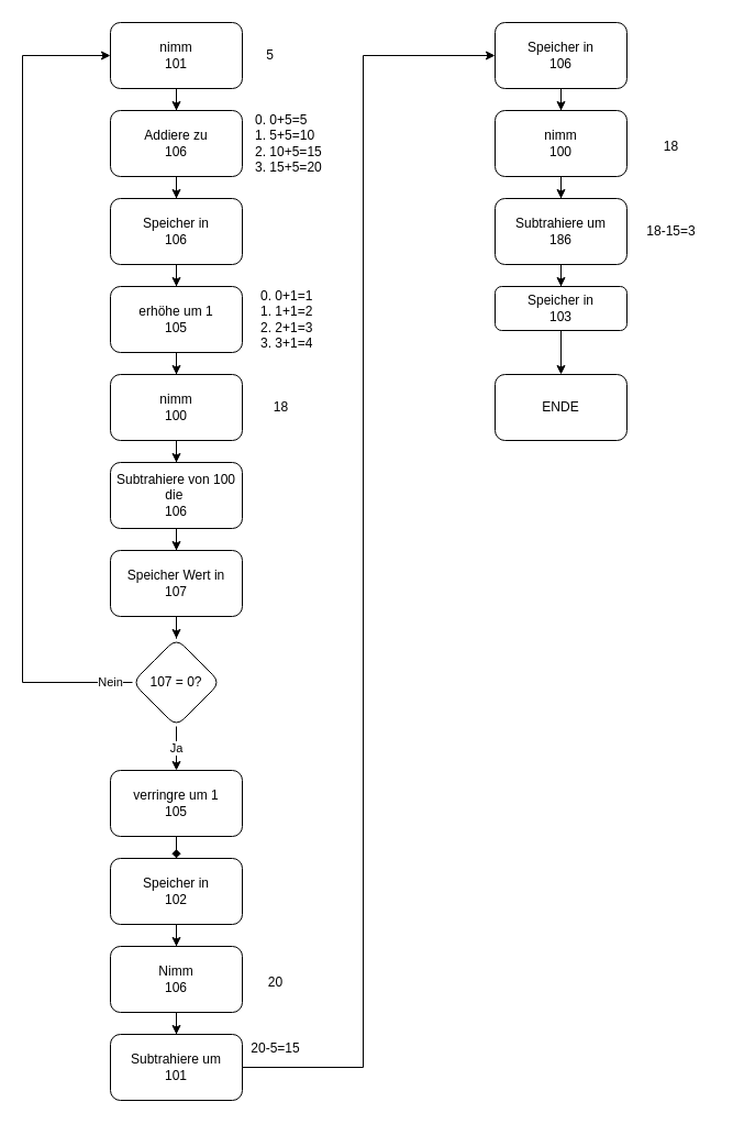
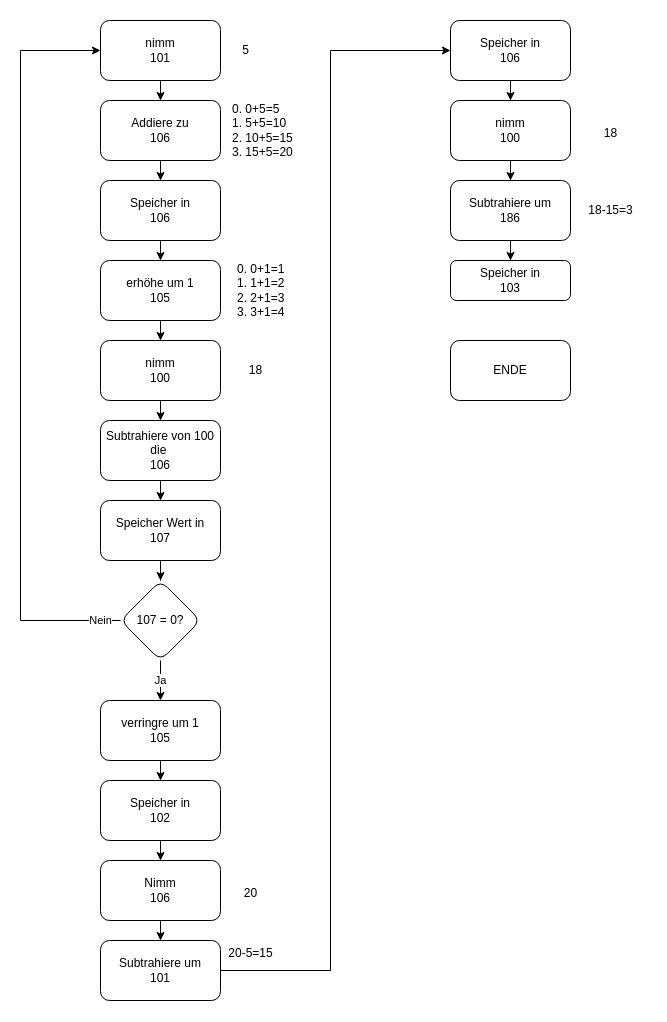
  <mxCell id="0" />
  <mxCell id="1" parent="0" />
  <mxCell id="2" value="" style="edgeStyle=orthogonalEdgeStyle;rounded=0;orthogonalLoop=1;jettySize=auto;html=1;" edge="1" parent="1" source="3" target="5"><mxGeometry relative="1" as="geometry" /></mxCell>
  <mxCell id="3" value="nimm&lt;br&gt;101" style="rounded=1;whiteSpace=wrap;html=1;" vertex="1" parent="1"><mxGeometry x="100" y="20" width="120" height="60" as="geometry" /></mxCell>
  <mxCell id="4" value="" style="edgeStyle=orthogonalEdgeStyle;rounded=0;orthogonalLoop=1;jettySize=auto;html=1;" edge="1" parent="1" source="5" target="7"><mxGeometry relative="1" as="geometry" /></mxCell>
  <mxCell id="5" value="Addiere zu&lt;br&gt;106" style="rounded=1;whiteSpace=wrap;html=1;" vertex="1" parent="1"><mxGeometry x="100" y="100" width="120" height="60" as="geometry" /></mxCell>
  <mxCell id="6" value="" style="edgeStyle=orthogonalEdgeStyle;rounded=0;orthogonalLoop=1;jettySize=auto;html=1;" edge="1" parent="1" source="7" target="9"><mxGeometry relative="1" as="geometry" /></mxCell>
  <mxCell id="7" value="Speicher in&lt;br&gt;106" style="rounded=1;whiteSpace=wrap;html=1;" vertex="1" parent="1"><mxGeometry x="100" y="180" width="120" height="60" as="geometry" /></mxCell>
  <mxCell id="8" value="" style="edgeStyle=orthogonalEdgeStyle;rounded=0;orthogonalLoop=1;jettySize=auto;html=1;" edge="1" parent="1" source="9" target="11"><mxGeometry relative="1" as="geometry" /></mxCell>
  <mxCell id="9" value="erhöhe um 1&lt;br&gt;105" style="whiteSpace=wrap;html=1;rounded=1;" vertex="1" parent="1"><mxGeometry x="100" y="260" width="120" height="60" as="geometry" /></mxCell>
  <mxCell id="10" value="" style="edgeStyle=orthogonalEdgeStyle;rounded=0;orthogonalLoop=1;jettySize=auto;html=1;" edge="1" parent="1" source="11" target="13"><mxGeometry relative="1" as="geometry" /></mxCell>
  <mxCell id="11" value="nimm&lt;br&gt;100" style="whiteSpace=wrap;html=1;rounded=1;" vertex="1" parent="1"><mxGeometry x="100" y="340" width="120" height="60" as="geometry" /></mxCell>
  <mxCell id="12" value="" style="edgeStyle=orthogonalEdgeStyle;rounded=0;orthogonalLoop=1;jettySize=auto;html=1;" edge="1" parent="1" source="13" target="15"><mxGeometry relative="1" as="geometry" /></mxCell>
  <mxCell id="13" value="Subtrahiere von 100&lt;br&gt;die&amp;nbsp;&lt;br&gt;106" style="whiteSpace=wrap;html=1;rounded=1;" vertex="1" parent="1"><mxGeometry x="100" y="420" width="120" height="60" as="geometry" /></mxCell>
  <mxCell id="14" value="" style="edgeStyle=orthogonalEdgeStyle;rounded=0;orthogonalLoop=1;jettySize=auto;html=1;" edge="1" parent="1" source="15" target="18"><mxGeometry relative="1" as="geometry" /></mxCell>
  <mxCell id="15" value="Speicher Wert in&lt;br&gt;107" style="whiteSpace=wrap;html=1;rounded=1;" vertex="1" parent="1"><mxGeometry x="100" y="500" width="120" height="60" as="geometry" /></mxCell>
  <mxCell id="16" value="Nein" style="edgeStyle=orthogonalEdgeStyle;rounded=0;orthogonalLoop=1;jettySize=auto;html=1;exitX=0;exitY=0.5;exitDx=0;exitDy=0;entryX=0;entryY=0.5;entryDx=0;entryDy=0;" edge="1" parent="1" source="18" target="3"><mxGeometry x="-0.947" relative="1" as="geometry"><Array as="points"><mxPoint x="20" y="620" /><mxPoint x="20" y="50" /></Array><mxPoint as="offset" /></mxGeometry></mxCell>
  <mxCell id="17" value="Ja" style="edgeStyle=orthogonalEdgeStyle;rounded=0;orthogonalLoop=1;jettySize=auto;html=1;" edge="1" parent="1" source="18" target="20"><mxGeometry relative="1" as="geometry" /></mxCell>
  <mxCell id="18" value="107 = 0?" style="rhombus;whiteSpace=wrap;html=1;rounded=1;" vertex="1" parent="1"><mxGeometry x="120" y="580" width="80" height="80" as="geometry" /></mxCell>
- <mxCell id="19" value="" style="edgeStyle=orthogonalEdgeStyle;rounded=0;orthogonalLoop=1;jettySize=auto;html=1;endArrow=diamond;" edge="1" parent="1" source="20" target="22"><mxGeometry relative="1" as="geometry" /></mxCell>
+ <mxCell id="19" value="" style="edgeStyle=orthogonalEdgeStyle;rounded=0;orthogonalLoop=1;jettySize=auto;html=1;" edge="1" parent="1" source="20" target="22"><mxGeometry relative="1" as="geometry" /></mxCell>
  <mxCell id="20" value="verringre um 1&lt;br&gt;105" style="whiteSpace=wrap;html=1;rounded=1;" vertex="1" parent="1"><mxGeometry x="100" y="700" width="120" height="60" as="geometry" /></mxCell>
  <mxCell id="21" value="" style="edgeStyle=orthogonalEdgeStyle;rounded=0;orthogonalLoop=1;jettySize=auto;html=1;" edge="1" parent="1" source="22" target="24"><mxGeometry relative="1" as="geometry" /></mxCell>
  <mxCell id="22" value="Speicher in&lt;br&gt;102" style="whiteSpace=wrap;html=1;rounded=1;" vertex="1" parent="1"><mxGeometry x="100" y="780" width="120" height="60" as="geometry" /></mxCell>
  <mxCell id="23" value="" style="edgeStyle=orthogonalEdgeStyle;rounded=0;orthogonalLoop=1;jettySize=auto;html=1;" edge="1" parent="1" source="24" target="26"><mxGeometry relative="1" as="geometry" /></mxCell>
  <mxCell id="24" value="Nimm&lt;br&gt;106" style="whiteSpace=wrap;html=1;rounded=1;" vertex="1" parent="1"><mxGeometry x="100" y="860" width="120" height="60" as="geometry" /></mxCell>
  <mxCell id="25" value="" style="edgeStyle=orthogonalEdgeStyle;rounded=0;orthogonalLoop=1;jettySize=auto;html=1;entryX=0;entryY=0.5;entryDx=0;entryDy=0;" edge="1" parent="1" source="26" target="28"><mxGeometry relative="1" as="geometry"><Array as="points"><mxPoint x="330" y="970" /><mxPoint x="330" y="50" /></Array></mxGeometry></mxCell>
  <mxCell id="26" value="Subtrahiere um&lt;br&gt;101" style="whiteSpace=wrap;html=1;rounded=1;" vertex="1" parent="1"><mxGeometry x="100" y="940" width="120" height="60" as="geometry" /></mxCell>
  <mxCell id="27" value="" style="edgeStyle=orthogonalEdgeStyle;rounded=0;orthogonalLoop=1;jettySize=auto;html=1;" edge="1" parent="1" source="28" target="30"><mxGeometry relative="1" as="geometry" /></mxCell>
  <mxCell id="28" value="Speicher in&lt;br&gt;106" style="whiteSpace=wrap;html=1;rounded=1;" vertex="1" parent="1"><mxGeometry x="450" y="20" width="120" height="60" as="geometry" /></mxCell>
  <mxCell id="29" value="" style="edgeStyle=orthogonalEdgeStyle;rounded=0;orthogonalLoop=1;jettySize=auto;html=1;" edge="1" parent="1" source="30" target="32"><mxGeometry relative="1" as="geometry" /></mxCell>
  <mxCell id="30" value="nimm&lt;br&gt;100" style="whiteSpace=wrap;html=1;rounded=1;" vertex="1" parent="1"><mxGeometry x="450" y="100" width="120" height="60" as="geometry" /></mxCell>
  <mxCell id="31" value="" style="edgeStyle=orthogonalEdgeStyle;rounded=0;orthogonalLoop=1;jettySize=auto;html=1;" edge="1" parent="1" source="32" target="34"><mxGeometry relative="1" as="geometry" /></mxCell>
  <mxCell id="32" value="Subtrahiere um&lt;br&gt;186" style="whiteSpace=wrap;html=1;rounded=1;" vertex="1" parent="1"><mxGeometry x="450" y="180" width="120" height="60" as="geometry" /></mxCell>
- <mxCell id="33" value="" style="edgeStyle=orthogonalEdgeStyle;rounded=0;orthogonalLoop=1;jettySize=auto;html=1;" edge="1" parent="1" source="34" target="35"><mxGeometry relative="1" as="geometry" /></mxCell>
  <mxCell id="34" value="Speicher in&lt;br&gt;103" style="whiteSpace=wrap;html=1;rounded=1;" vertex="1" parent="1"><mxGeometry x="450" y="260" width="120" height="40" as="geometry" /></mxCell>
  <mxCell id="35" value="ENDE" style="whiteSpace=wrap;html=1;rounded=1;" vertex="1" parent="1"><mxGeometry x="450" y="340" width="120" height="60" as="geometry" /></mxCell>
  <mxCell id="36" value="5" style="text;html=1;align=center;verticalAlign=middle;resizable=0;points=[];autosize=1;strokeColor=none;fillColor=none;" vertex="1" parent="1"><mxGeometry x="230" y="35" width="30" height="30" as="geometry" /></mxCell>
  <mxCell id="37" value="0. 0+5=5&lt;br&gt;1. 5+5=10&lt;br&gt;2. 10+5=15&lt;br&gt;3. 15+5=20" style="text;html=1;align=left;verticalAlign=middle;resizable=0;points=[];autosize=1;strokeColor=none;fillColor=none;" vertex="1" parent="1"><mxGeometry x="230" y="95" width="80" height="70" as="geometry" /></mxCell>
  <mxCell id="38" value="0. 0+1=1&lt;br&gt;1. 1+1=2&lt;br&gt;2. 2+1=3&lt;br&gt;3. 3+1=4" style="text;html=1;align=left;verticalAlign=middle;resizable=0;points=[];autosize=1;strokeColor=none;fillColor=none;" vertex="1" parent="1"><mxGeometry x="235" y="255" width="70" height="70" as="geometry" /></mxCell>
  <mxCell id="39" value="18" style="text;html=1;align=center;verticalAlign=middle;resizable=0;points=[];autosize=1;strokeColor=none;fillColor=none;" vertex="1" parent="1"><mxGeometry x="235" y="355" width="40" height="30" as="geometry" /></mxCell>
  <mxCell id="40" value="20" style="text;html=1;align=center;verticalAlign=middle;resizable=0;points=[];autosize=1;strokeColor=none;fillColor=none;" vertex="1" parent="1"><mxGeometry x="230" y="878" width="40" height="30" as="geometry" /></mxCell>
  <mxCell id="41" value="20-5=15" style="text;html=1;align=center;verticalAlign=middle;resizable=0;points=[];autosize=1;strokeColor=none;fillColor=none;" vertex="1" parent="1"><mxGeometry x="215" y="938" width="70" height="30" as="geometry" /></mxCell>
  <mxCell id="42" value="18" style="text;html=1;align=center;verticalAlign=middle;resizable=0;points=[];autosize=1;strokeColor=none;fillColor=none;" vertex="1" parent="1"><mxGeometry x="590" y="118" width="40" height="30" as="geometry" /></mxCell>
  <mxCell id="43" value="18-15=3" style="text;html=1;align=center;verticalAlign=middle;resizable=0;points=[];autosize=1;strokeColor=none;fillColor=none;" vertex="1" parent="1"><mxGeometry x="575" y="195" width="70" height="30" as="geometry" /></mxCell>
